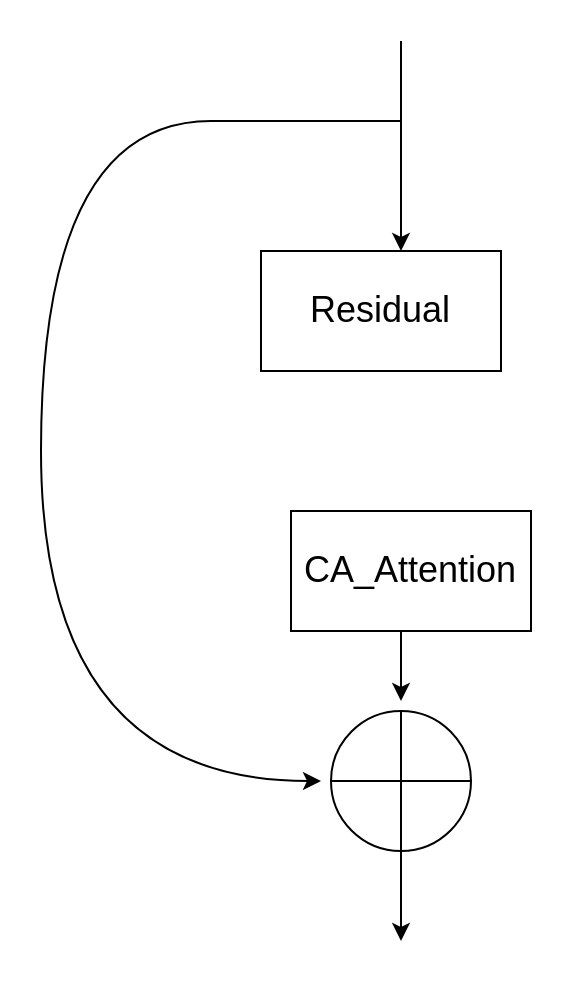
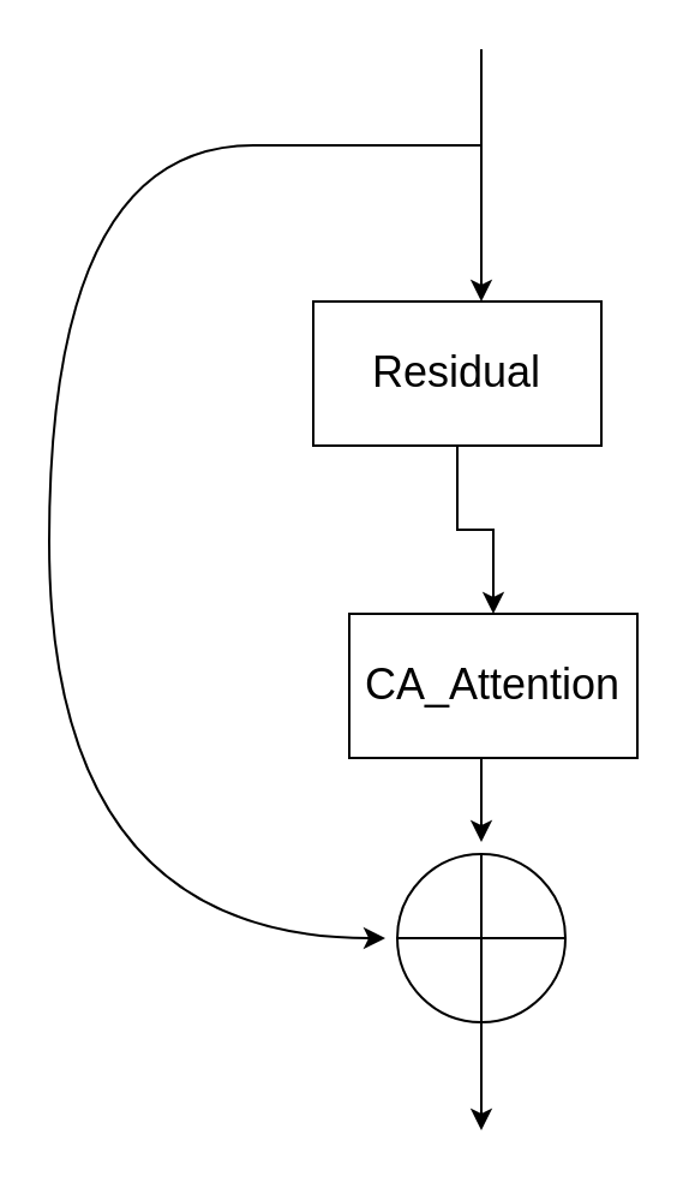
  <mxCell id="0" />
  <mxCell id="1" parent="0" />
+ <mxCell id="2" value="" style="edgeStyle=orthogonalEdgeStyle;rounded=0;orthogonalLoop=1;jettySize=auto;html=1;" edge="1" parent="1" source="3" target="5"><mxGeometry relative="1" as="geometry" /></mxCell>
  <mxCell id="3" value="&lt;font style=&quot;font-size: 18px&quot;&gt;Residual&lt;/font&gt;" style="rounded=0;whiteSpace=wrap;html=1;" vertex="1" parent="1"><mxGeometry x="130" y="125" width="120" height="60" as="geometry" /></mxCell>
  <mxCell id="4" style="edgeStyle=orthogonalEdgeStyle;rounded=0;orthogonalLoop=1;jettySize=auto;html=1;exitX=0.5;exitY=1;exitDx=0;exitDy=0;fontSize=18;" edge="1" parent="1" source="5"><mxGeometry relative="1" as="geometry"><mxPoint x="200" y="350" as="targetPoint" /></mxGeometry></mxCell>
  <mxCell id="5" value="&lt;font style=&quot;font-size: 18px&quot;&gt;CA_Attention&lt;/font&gt;" style="rounded=0;whiteSpace=wrap;html=1;" vertex="1" parent="1"><mxGeometry x="145" y="255" width="120" height="60" as="geometry" /></mxCell>
  <mxCell id="6" value="" style="edgeStyle=orthogonalEdgeStyle;curved=1;orthogonalLoop=1;jettySize=auto;html=1;fontSize=18;" edge="1" parent="1" source="7"><mxGeometry relative="1" as="geometry"><mxPoint x="200" y="470" as="targetPoint" /></mxGeometry></mxCell>
  <mxCell id="7" value="" style="verticalLabelPosition=bottom;verticalAlign=top;html=1;shape=mxgraph.flowchart.summing_function;fontSize=18;" vertex="1" parent="1"><mxGeometry x="165" y="355" width="70" height="70" as="geometry" /></mxCell>
  <mxCell id="8" value="" style="edgeStyle=orthogonalEdgeStyle;rounded=0;orthogonalLoop=1;jettySize=auto;html=1;fontSize=18;" edge="1" parent="1" target="3"><mxGeometry relative="1" as="geometry"><mxPoint x="200" y="20" as="sourcePoint" /><Array as="points"><mxPoint x="200" y="80" /><mxPoint x="200" y="80" /></Array></mxGeometry></mxCell>
  <mxCell id="9" style="edgeStyle=orthogonalEdgeStyle;orthogonalLoop=1;jettySize=auto;html=1;fontSize=18;curved=1;" edge="1" parent="1"><mxGeometry relative="1" as="geometry"><mxPoint x="160" y="390" as="targetPoint" /><mxPoint x="200" y="60" as="sourcePoint" /><Array as="points"><mxPoint x="190" y="60" /><mxPoint x="20" y="60" /><mxPoint x="20" y="390" /></Array></mxGeometry></mxCell>
